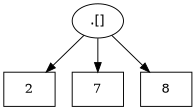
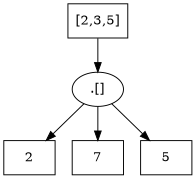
  digraph {
    node [shape=rect]
+   n1 [label="[2,3,5]"]
    n2 [label=".[]" shape=""]
    n3 [label=2]
    n4 [label=7]
-   n5 [label=8]
+   n5 [label=5]
+   n1 -> n2
    n2 -> n3
    n2 -> n4
    n2 -> n5
  }
